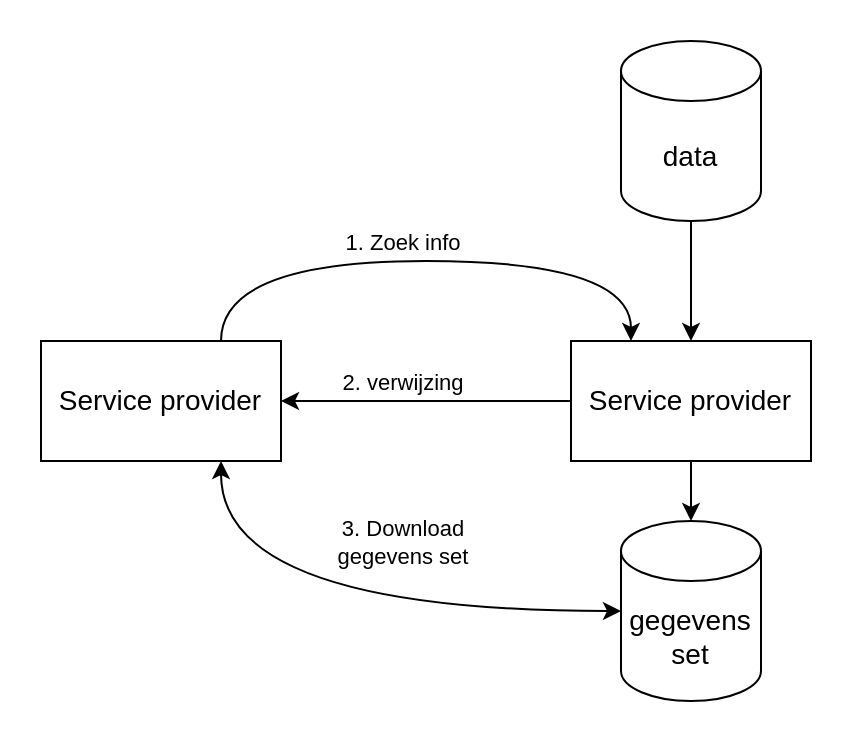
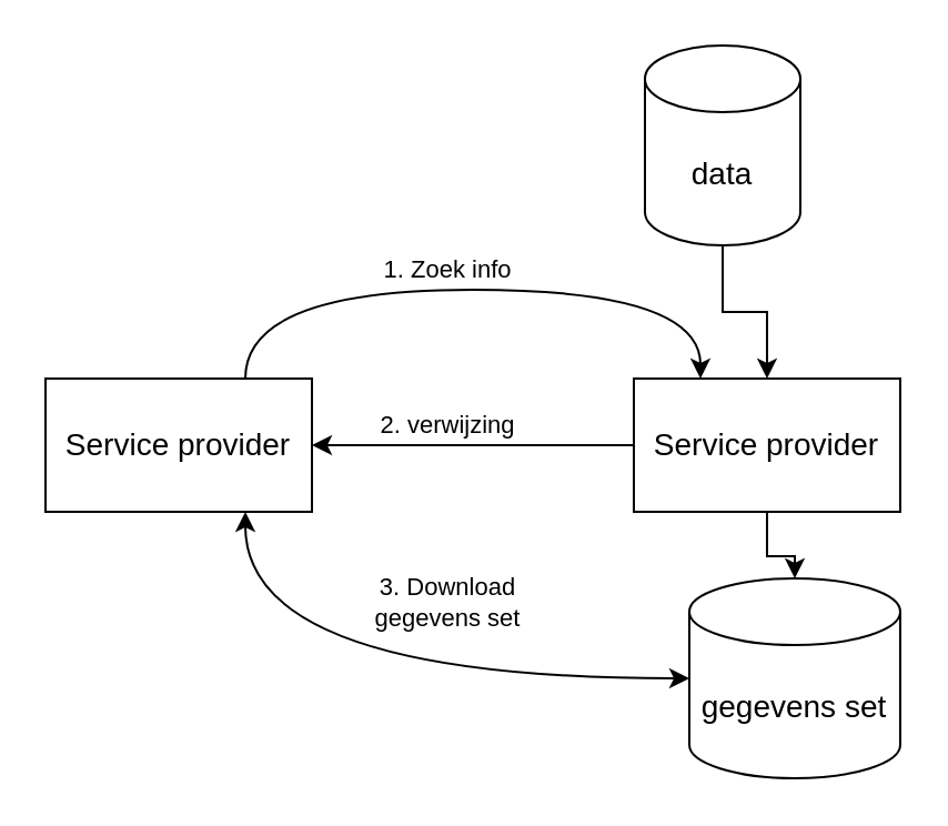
  <mxCell id="0" />
  <mxCell id="1" parent="0" />
  <mxCell id="2" style="edgeStyle=orthogonalEdgeStyle;rounded=0;orthogonalLoop=1;jettySize=auto;html=1;" edge="1" parent="1" source="3" target="7"><mxGeometry relative="1" as="geometry" /></mxCell>
- <mxCell id="3" value="data" style="shape=cylinder3;whiteSpace=wrap;html=1;boundedLbl=1;backgroundOutline=1;size=15;fontSize=14;" vertex="1" parent="1"><mxGeometry x="310" y="20" width="70" height="90" as="geometry" /></mxCell>
+ <mxCell id="3" value="data" style="shape=cylinder3;whiteSpace=wrap;html=1;boundedLbl=1;backgroundOutline=1;size=15;fontSize=14;" vertex="1" parent="1"><mxGeometry x="290" y="20" width="70" height="90" as="geometry" /></mxCell>
  <mxCell id="4" style="edgeStyle=orthogonalEdgeStyle;rounded=0;orthogonalLoop=1;jettySize=auto;html=1;entryX=0.5;entryY=0;entryDx=0;entryDy=0;entryPerimeter=0;" edge="1" parent="1" source="7" target="8"><mxGeometry relative="1" as="geometry" /></mxCell>
  <mxCell id="5" style="edgeStyle=orthogonalEdgeStyle;rounded=0;orthogonalLoop=1;jettySize=auto;html=1;entryX=1;entryY=0.5;entryDx=0;entryDy=0;fontSize=14;" edge="1" parent="1" source="7" target="13"><mxGeometry relative="1" as="geometry" /></mxCell>
  <mxCell id="6" value="2. verwijzing" style="edgeLabel;html=1;align=center;verticalAlign=middle;resizable=0;points=[];" vertex="1" connectable="0" parent="5"><mxGeometry x="-0.172" relative="1" as="geometry"><mxPoint x="-25" y="-10" as="offset" /></mxGeometry></mxCell>
  <mxCell id="7" value="Service provider" style="rounded=0;whiteSpace=wrap;html=1;fontSize=14;" vertex="1" parent="1"><mxGeometry x="285" y="170" width="120" height="60" as="geometry" /></mxCell>
- <mxCell id="8" value="gegevens set" style="shape=cylinder3;whiteSpace=wrap;html=1;boundedLbl=1;backgroundOutline=1;size=15;fontSize=14;" vertex="1" parent="1"><mxGeometry x="310" y="260" width="70" height="90" as="geometry" /></mxCell>
+ <mxCell id="8" value="gegevens set" style="shape=cylinder3;whiteSpace=wrap;html=1;boundedLbl=1;backgroundOutline=1;size=15;fontSize=14;" vertex="1" parent="1"><mxGeometry x="310" y="260" width="95" height="90" as="geometry" /></mxCell>
  <mxCell id="9" style="edgeStyle=orthogonalEdgeStyle;rounded=0;orthogonalLoop=1;jettySize=auto;html=1;curved=1;entryX=0.25;entryY=0;entryDx=0;entryDy=0;exitX=0.75;exitY=0;exitDx=0;exitDy=0;fontSize=14;" edge="1" parent="1" source="13" target="7"><mxGeometry relative="1" as="geometry"><Array as="points"><mxPoint x="110" y="130" /><mxPoint x="315" y="130" /></Array></mxGeometry></mxCell>
  <mxCell id="10" value="1. Zoek info" style="edgeLabel;html=1;align=center;verticalAlign=middle;resizable=0;points=[];" vertex="1" connectable="0" parent="9"><mxGeometry x="0.06" y="-1" relative="1" as="geometry"><mxPoint x="-21" y="-11" as="offset" /></mxGeometry></mxCell>
  <mxCell id="11" style="edgeStyle=orthogonalEdgeStyle;rounded=0;orthogonalLoop=1;jettySize=auto;html=1;entryX=0;entryY=0.5;entryDx=0;entryDy=0;entryPerimeter=0;curved=1;exitX=0.75;exitY=1;exitDx=0;exitDy=0;startArrow=classic;startFill=1;fontSize=14;" edge="1" parent="1" source="13" target="8"><mxGeometry relative="1" as="geometry" /></mxCell>
  <mxCell id="12" value="3. Download &lt;br&gt;gegevens set" style="edgeLabel;html=1;align=center;verticalAlign=middle;resizable=0;points=[];" vertex="1" connectable="0" parent="11"><mxGeometry x="0.082" y="23" relative="1" as="geometry"><mxPoint x="16" y="-12" as="offset" /></mxGeometry></mxCell>
  <mxCell id="13" value="Service provider" style="rounded=0;whiteSpace=wrap;html=1;fontSize=14;" vertex="1" parent="1"><mxGeometry x="20" y="170" width="120" height="60" as="geometry" /></mxCell>
